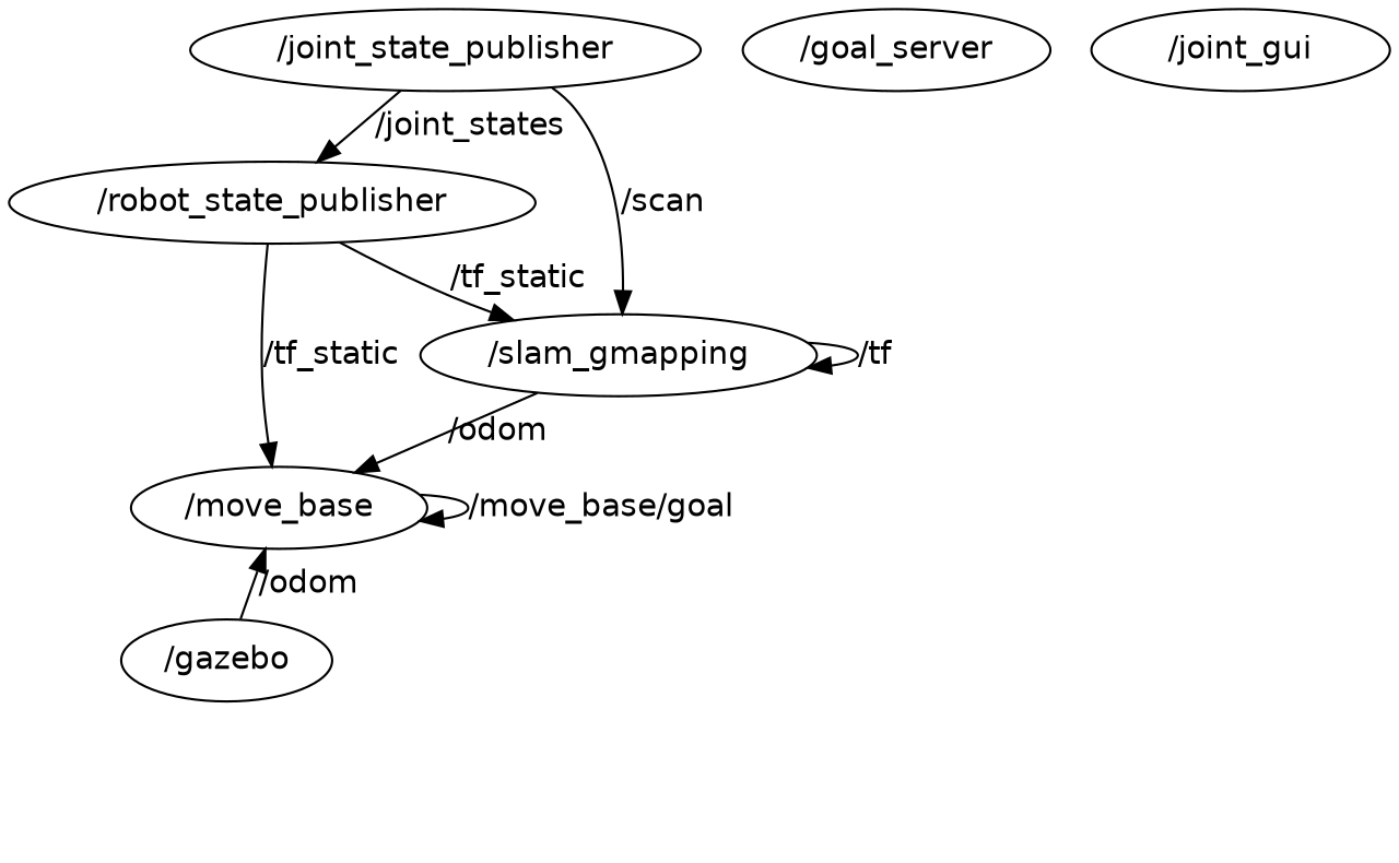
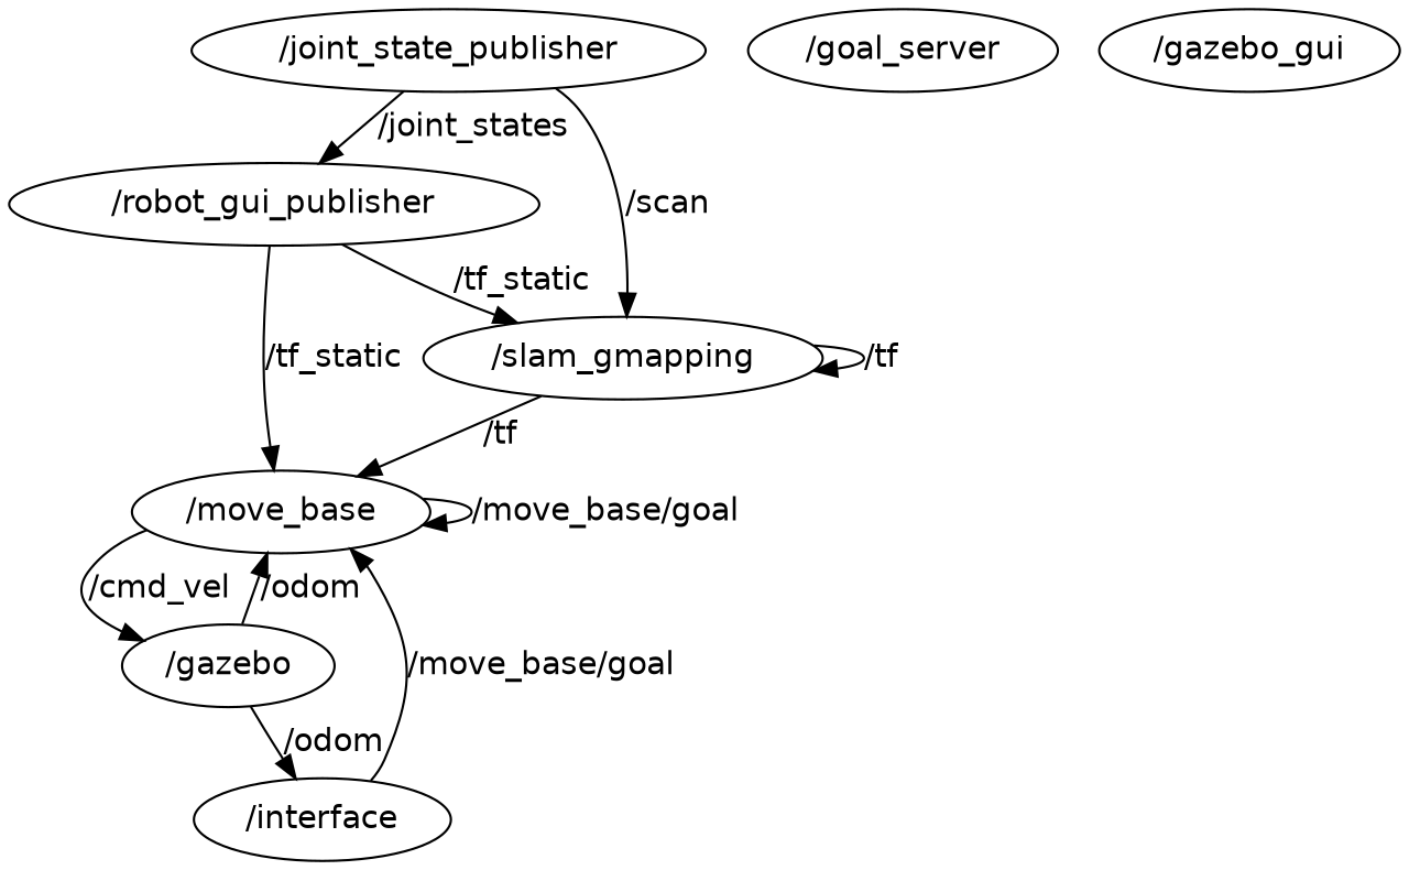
  digraph {
    compound=True
    fontname="DejaVu Sans"
    rank=same
    rankdir=TB
    ranksep=0.2
    node [fontname="DejaVu Sans" shape=ellipse]
    edge [fontname="DejaVu Sans" penwidth=1]
-   n1 [height=0.5 label="/robot_state_publisher" width=3.2136]
+   n1 [height=0.5 label="/robot_gui_publisher" width=3.2136]
    n2 [height=0.5 label="/slam_gmapping" width=2.4192]
    n3 [height=0.5 label="/move_base" width=1.8054]
    n4 [height=0.5 label="/gazebo" width=1.2818]
+   n5 [height=0.5 label="/interface" width=1.5526]
    n6 [height=0.5 label="/joint_state_publisher" width=3.1053]
    n7 [height=0.5 label="/goal_server" width=1.8776]
-   n8 [height=0.5 label="/joint_gui" width=1.8234]
+   n8 [height=0.5 label="/gazebo_gui" width=1.8234]
    n1 -> n2 [label="/tf_static"]
    n1 -> n3 [label="/tf_static"]
    n2 -> n2 [label="/tf"]
-   n2 -> n3 [label="/odom"]
+   n2 -> n3 [label="/tf"]
    n3 -> n3 [label="/move_base/goal"]
+   n3 -> n4 [label="/cmd_vel"]
    n4 -> n3 [label="/odom"]
+   n4 -> n5 [label="/odom"]
+   n5 -> n3 [label="/move_base/goal"]
    n6 -> n1 [label="/joint_states"]
    n6 -> n2 [label="/scan"]
  }
